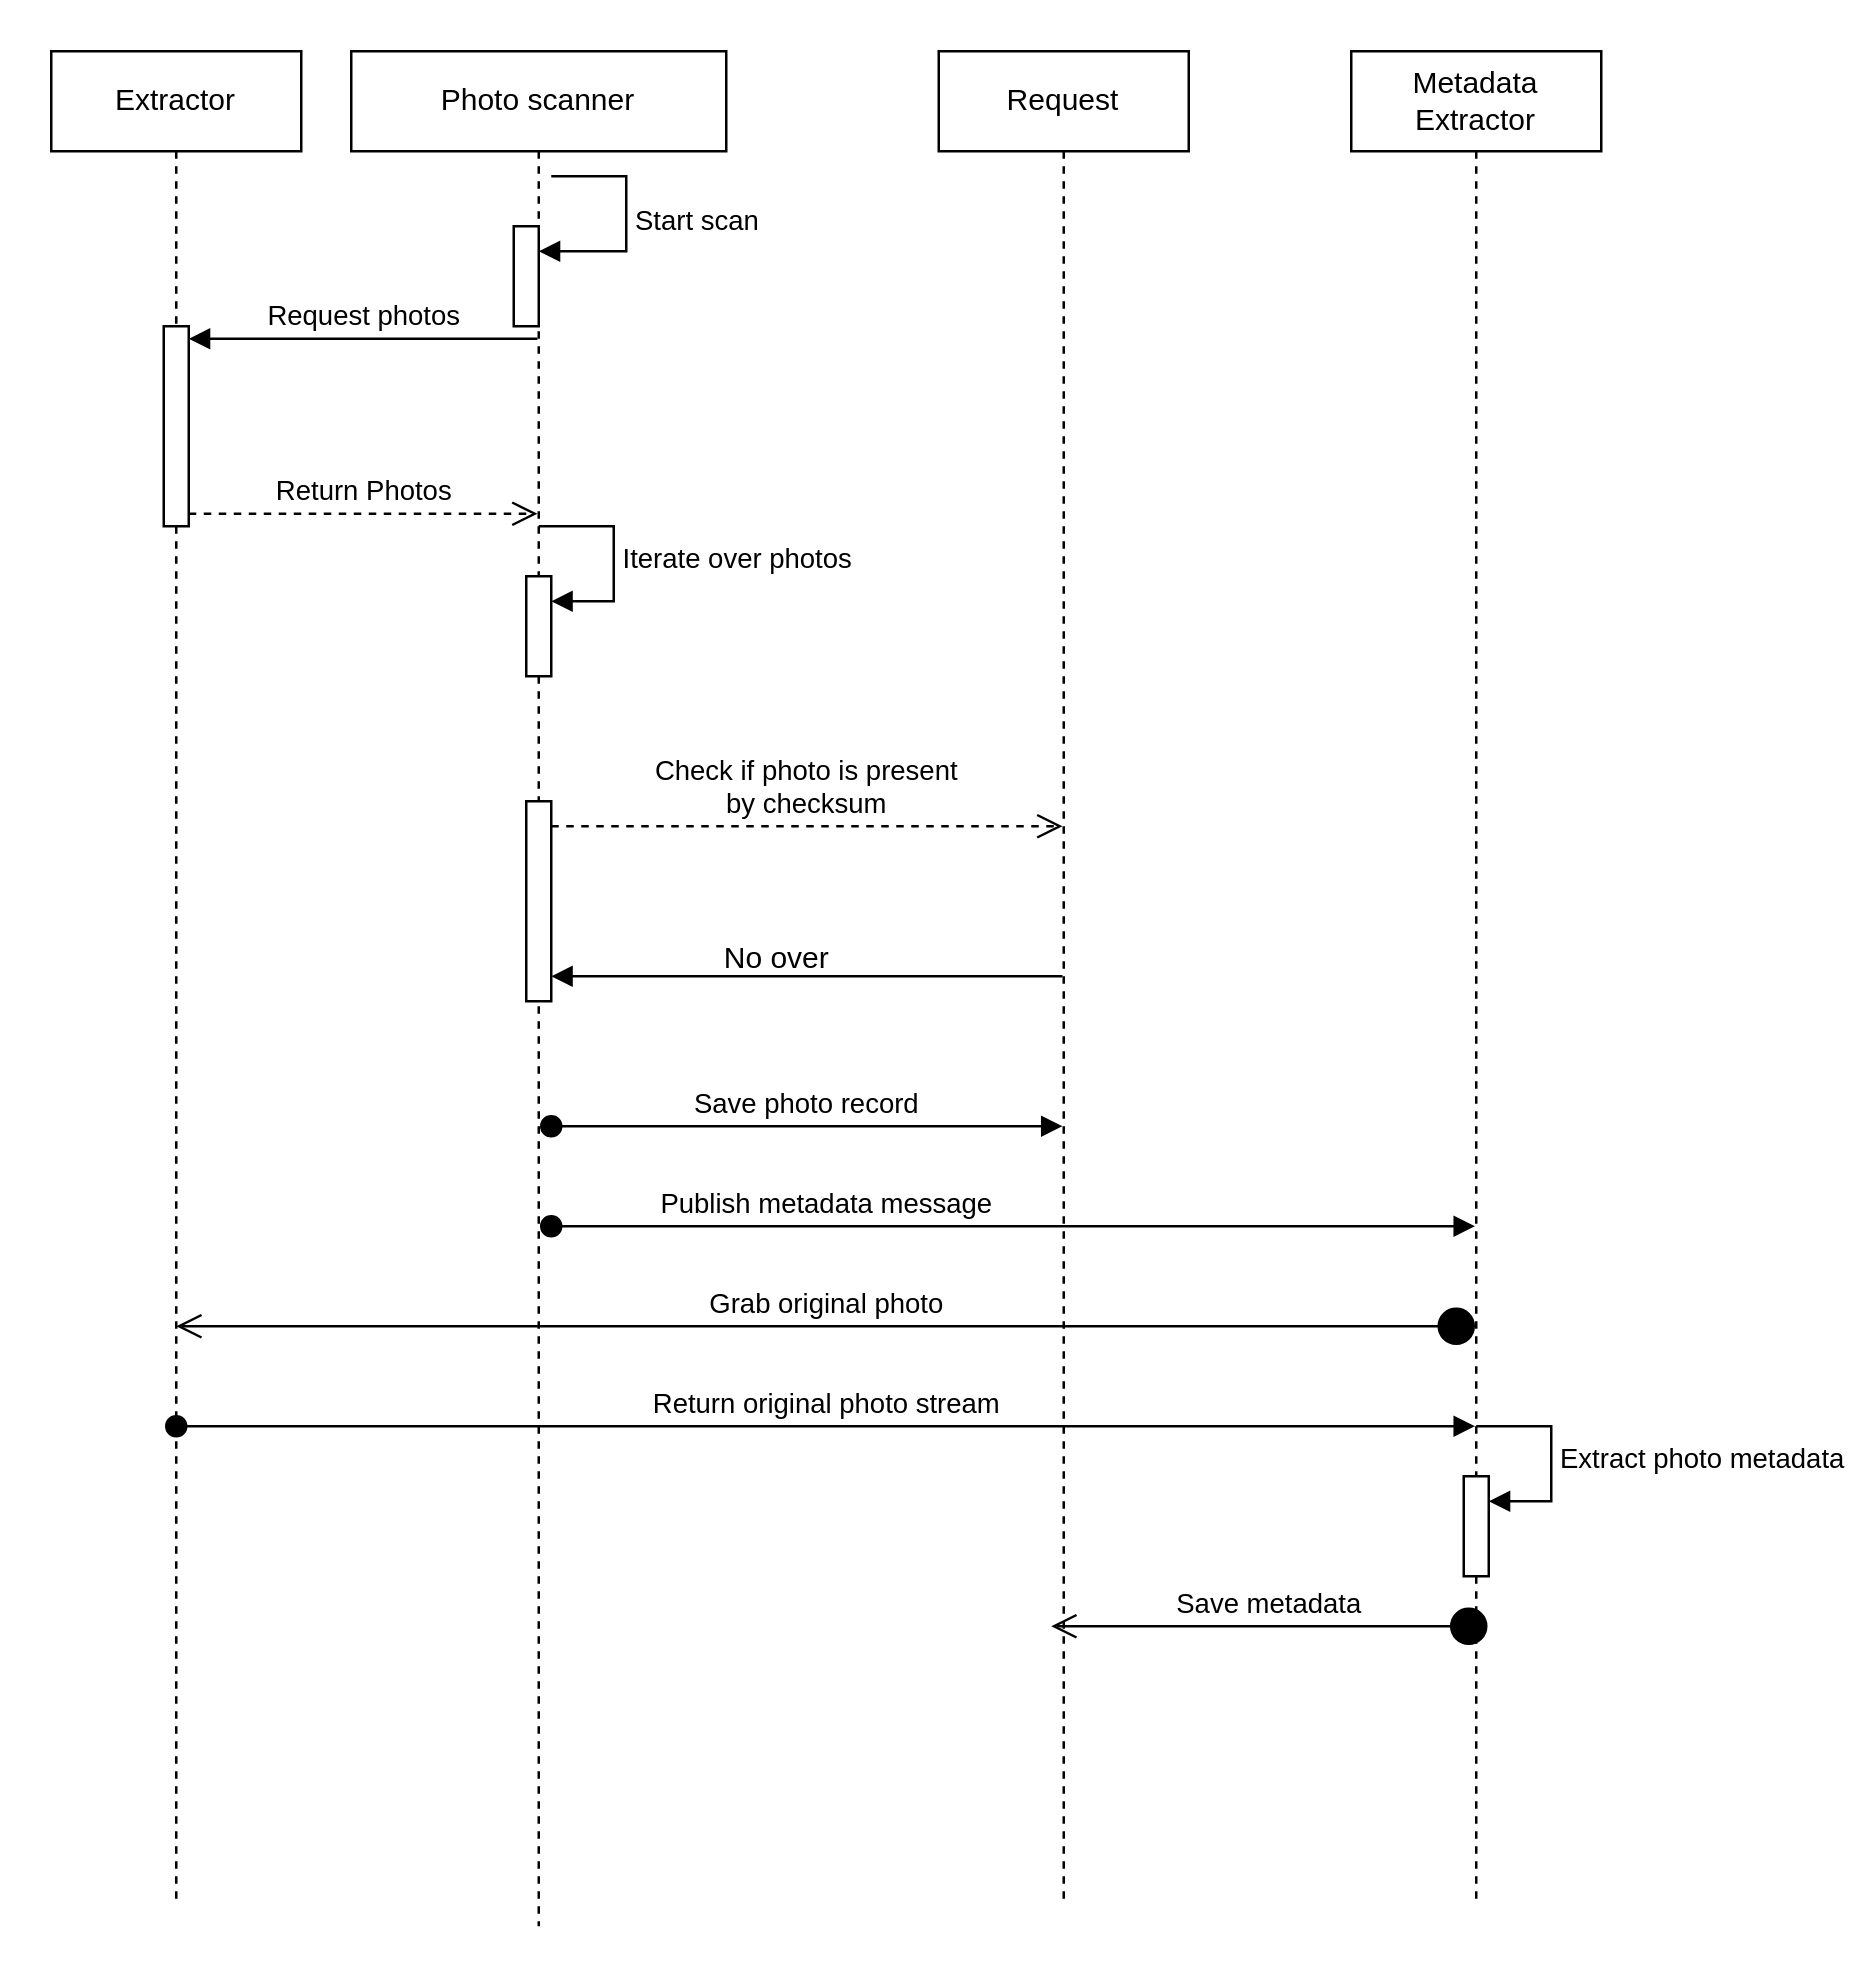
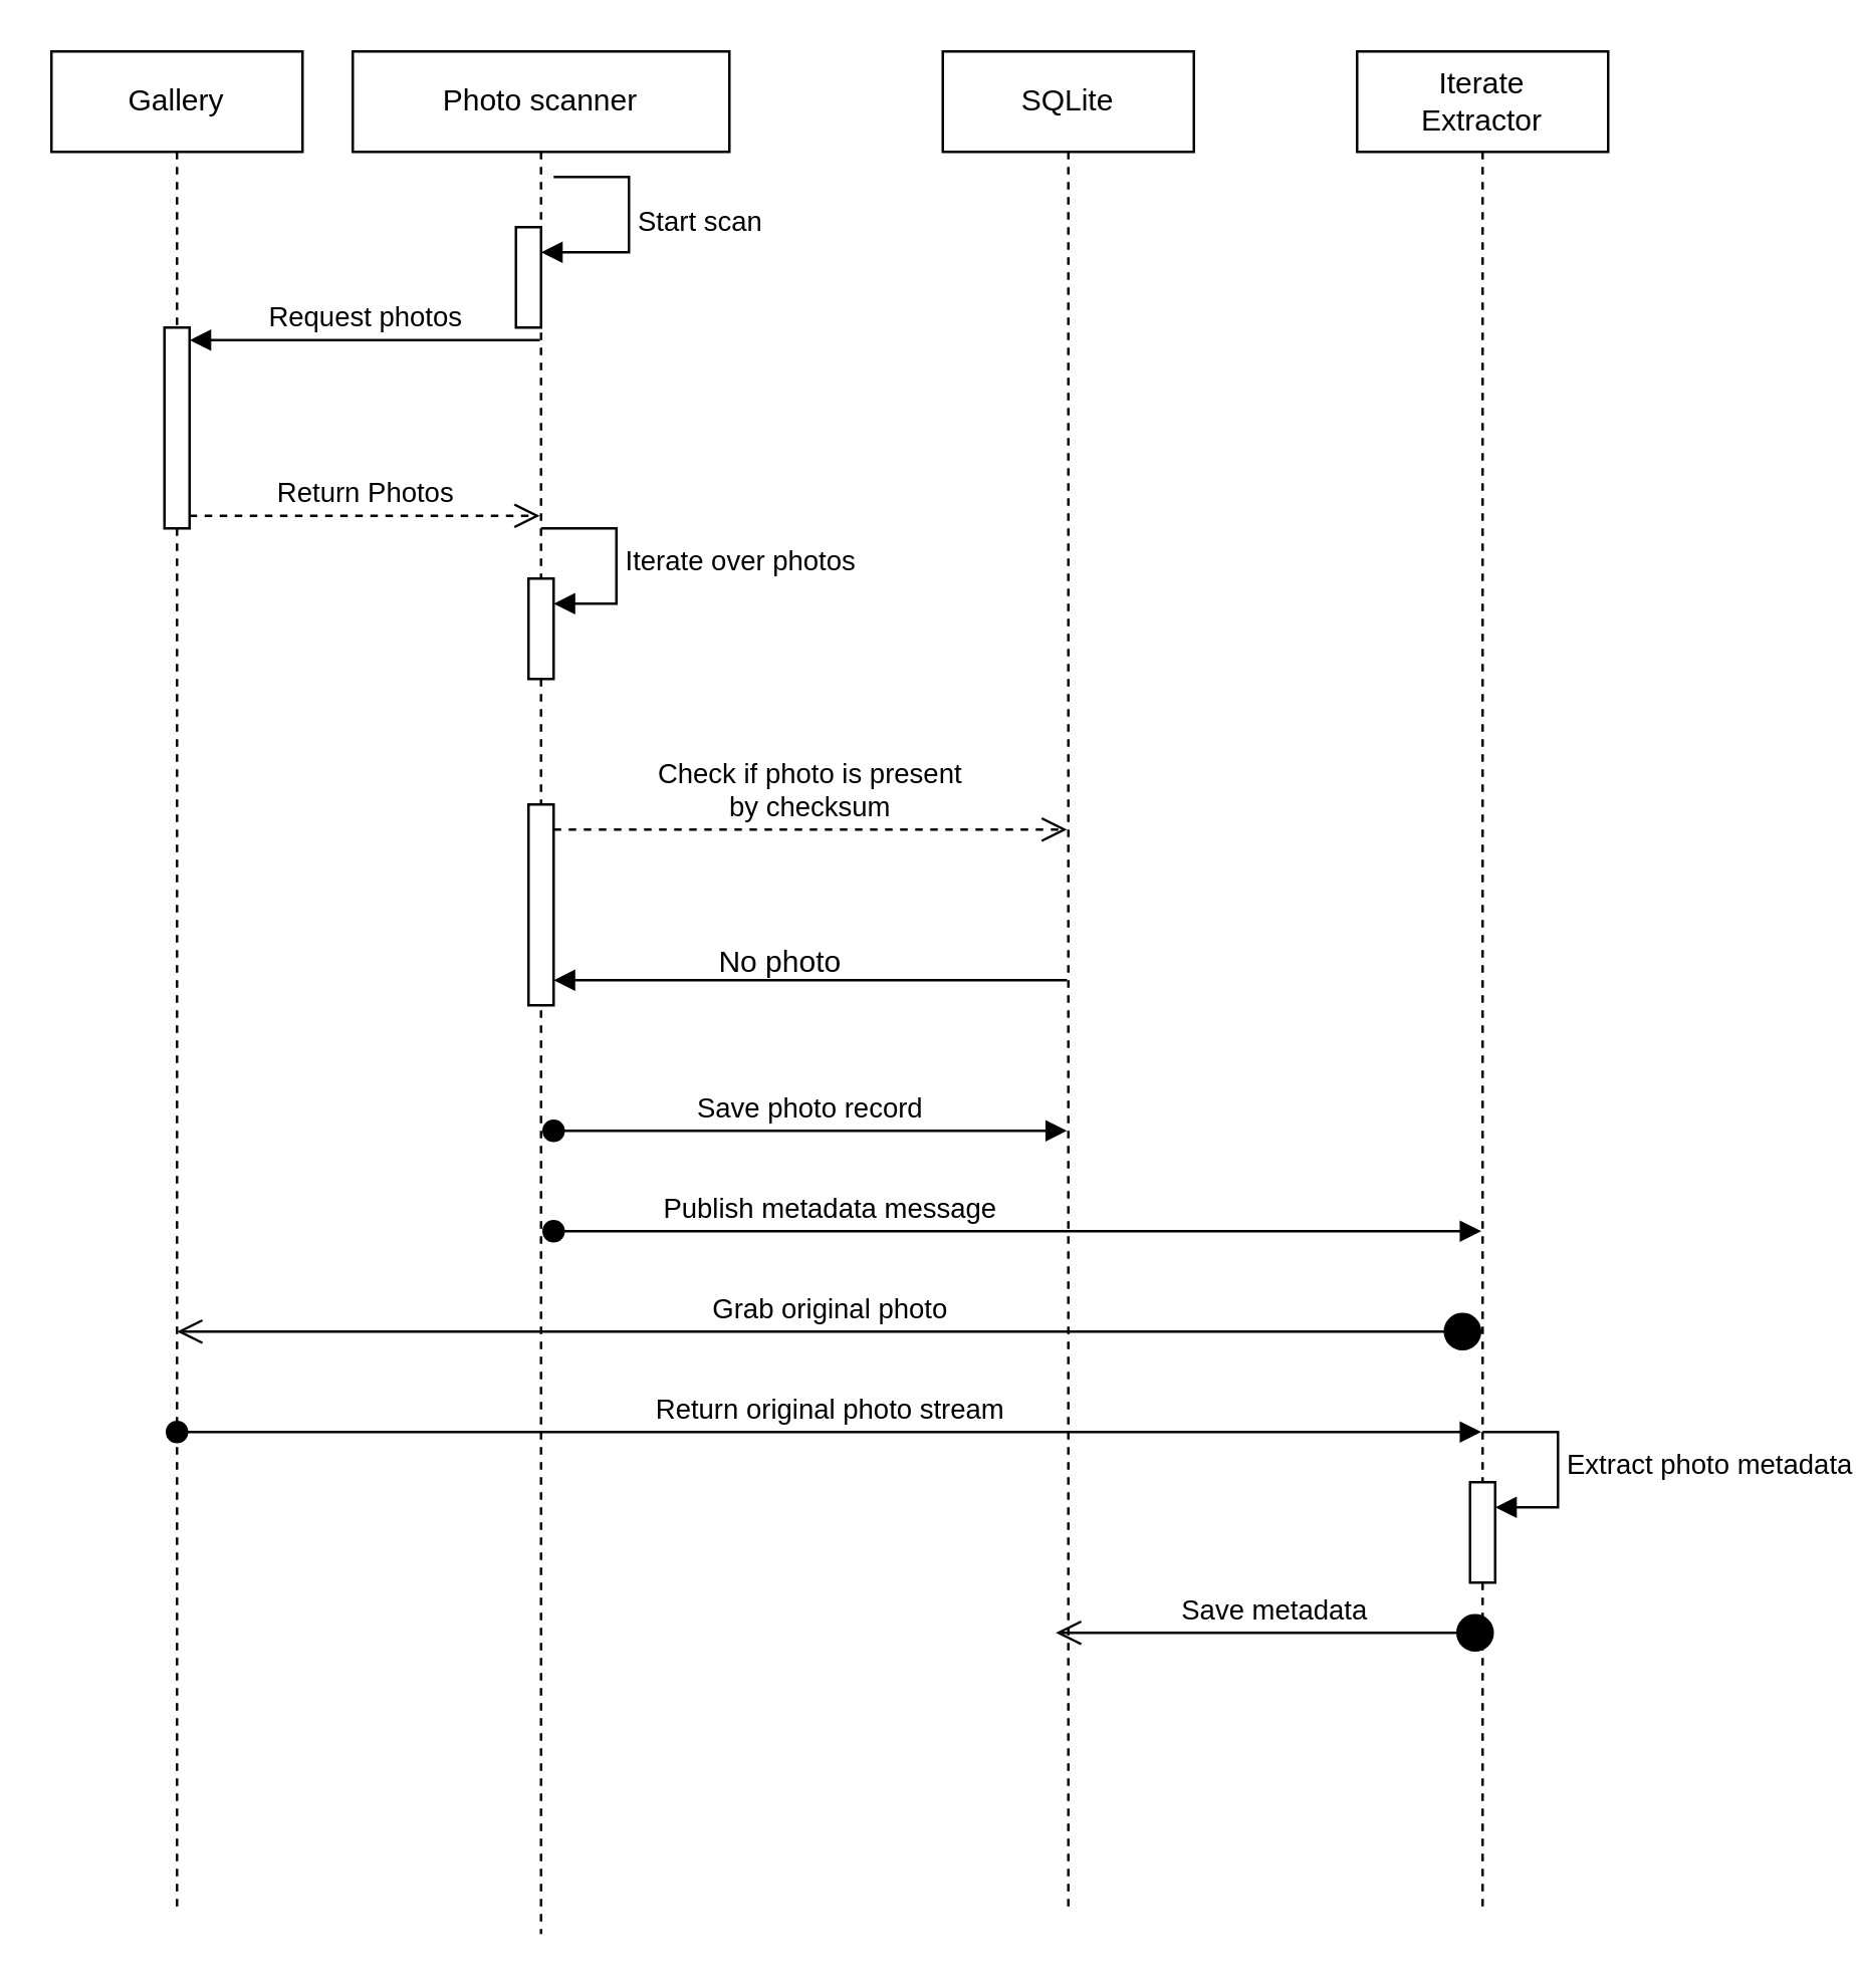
  <mxCell id="0" />
  <mxCell id="1" parent="0" />
- <mxCell id="2" value="Extractor" style="shape=umlLifeline;perimeter=lifelinePerimeter;whiteSpace=wrap;html=1;container=1;dropTarget=0;collapsible=0;recursiveResize=0;outlineConnect=0;portConstraint=eastwest;newEdgeStyle={&quot;curved&quot;:0,&quot;rounded&quot;:0};" vertex="1" parent="1"><mxGeometry x="20" y="20" width="100" height="740" as="geometry" /></mxCell>
+ <mxCell id="2" value="Gallery" style="shape=umlLifeline;perimeter=lifelinePerimeter;whiteSpace=wrap;html=1;container=1;dropTarget=0;collapsible=0;recursiveResize=0;outlineConnect=0;portConstraint=eastwest;newEdgeStyle={&quot;curved&quot;:0,&quot;rounded&quot;:0};" vertex="1" parent="1"><mxGeometry x="20" y="20" width="100" height="740" as="geometry" /></mxCell>
  <mxCell id="3" value="" style="html=1;points=[[0,0,0,0,5],[0,1,0,0,-5],[1,0,0,0,5],[1,1,0,0,-5]];perimeter=orthogonalPerimeter;outlineConnect=0;targetShapes=umlLifeline;portConstraint=eastwest;newEdgeStyle={&quot;curved&quot;:0,&quot;rounded&quot;:0};" vertex="1" parent="2"><mxGeometry x="45" y="110" width="10" height="80" as="geometry" /></mxCell>
  <mxCell id="4" value="Photo scanner" style="shape=umlLifeline;perimeter=lifelinePerimeter;whiteSpace=wrap;html=1;container=1;dropTarget=0;collapsible=0;recursiveResize=0;outlineConnect=0;portConstraint=eastwest;newEdgeStyle={&quot;curved&quot;:0,&quot;rounded&quot;:0};" vertex="1" parent="1"><mxGeometry x="140" y="20" width="150" height="750" as="geometry" /></mxCell>
  <mxCell id="5" value="" style="html=1;points=[[0,0,0,0,5],[0,1,0,0,-5],[1,0,0,0,5],[1,1,0,0,-5]];perimeter=orthogonalPerimeter;outlineConnect=0;targetShapes=umlLifeline;portConstraint=eastwest;newEdgeStyle={&quot;curved&quot;:0,&quot;rounded&quot;:0};" vertex="1" parent="4"><mxGeometry x="65" y="70" width="10" height="40" as="geometry" /></mxCell>
  <mxCell id="6" value="Start scan" style="html=1;align=left;spacingLeft=2;endArrow=block;rounded=0;edgeStyle=orthogonalEdgeStyle;curved=0;rounded=0;" edge="1" target="5" parent="4"><mxGeometry relative="1" as="geometry"><mxPoint x="80" y="50" as="sourcePoint" /><Array as="points"><mxPoint x="110" y="80" /></Array></mxGeometry></mxCell>
  <mxCell id="7" value="" style="html=1;points=[[0,0,0,0,5],[0,1,0,0,-5],[1,0,0,0,5],[1,1,0,0,-5]];perimeter=orthogonalPerimeter;outlineConnect=0;targetShapes=umlLifeline;portConstraint=eastwest;newEdgeStyle={&quot;curved&quot;:0,&quot;rounded&quot;:0};" vertex="1" parent="4"><mxGeometry x="70" y="210" width="10" height="40" as="geometry" /></mxCell>
  <mxCell id="8" value="Iterate over photos" style="html=1;align=left;spacingLeft=2;endArrow=block;rounded=0;edgeStyle=orthogonalEdgeStyle;curved=0;rounded=0;" edge="1" target="7" parent="4"><mxGeometry relative="1" as="geometry"><mxPoint x="75" y="190" as="sourcePoint" /><Array as="points"><mxPoint x="105" y="220" /></Array></mxGeometry></mxCell>
  <mxCell id="9" value="" style="html=1;points=[[0,0,0,0,5],[0,1,0,0,-5],[1,0,0,0,5],[1,1,0,0,-5]];perimeter=orthogonalPerimeter;outlineConnect=0;targetShapes=umlLifeline;portConstraint=eastwest;newEdgeStyle={&quot;curved&quot;:0,&quot;rounded&quot;:0};" vertex="1" parent="4"><mxGeometry x="70" y="300" width="10" height="80" as="geometry" /></mxCell>
- <mxCell id="10" value="&lt;div&gt;Metadata &lt;br&gt;&lt;/div&gt;&lt;div&gt;Extractor&lt;/div&gt;" style="shape=umlLifeline;perimeter=lifelinePerimeter;whiteSpace=wrap;html=1;container=1;dropTarget=0;collapsible=0;recursiveResize=0;outlineConnect=0;portConstraint=eastwest;newEdgeStyle={&quot;curved&quot;:0,&quot;rounded&quot;:0};" vertex="1" parent="1"><mxGeometry x="540" y="20" width="100" height="740" as="geometry" /></mxCell>
+ <mxCell id="10" value="&lt;div&gt;Iterate &lt;br&gt;&lt;/div&gt;&lt;div&gt;Extractor&lt;/div&gt;" style="shape=umlLifeline;perimeter=lifelinePerimeter;whiteSpace=wrap;html=1;container=1;dropTarget=0;collapsible=0;recursiveResize=0;outlineConnect=0;portConstraint=eastwest;newEdgeStyle={&quot;curved&quot;:0,&quot;rounded&quot;:0};" vertex="1" parent="1"><mxGeometry x="540" y="20" width="100" height="740" as="geometry" /></mxCell>
  <mxCell id="11" value="" style="html=1;points=[[0,0,0,0,5],[0,1,0,0,-5],[1,0,0,0,5],[1,1,0,0,-5]];perimeter=orthogonalPerimeter;outlineConnect=0;targetShapes=umlLifeline;portConstraint=eastwest;newEdgeStyle={&quot;curved&quot;:0,&quot;rounded&quot;:0};" vertex="1" parent="10"><mxGeometry x="45" y="570" width="10" height="40" as="geometry" /></mxCell>
  <mxCell id="12" value="Extract photo metadata" style="html=1;align=left;spacingLeft=2;endArrow=block;rounded=0;edgeStyle=orthogonalEdgeStyle;curved=0;rounded=0;" edge="1" target="11" parent="10"><mxGeometry relative="1" as="geometry"><mxPoint x="50" y="550" as="sourcePoint" /><Array as="points"><mxPoint x="80" y="580" /></Array></mxGeometry></mxCell>
- <mxCell id="13" value="&lt;div&gt;Request&lt;/div&gt;" style="shape=umlLifeline;perimeter=lifelinePerimeter;whiteSpace=wrap;html=1;container=1;dropTarget=0;collapsible=0;recursiveResize=0;outlineConnect=0;portConstraint=eastwest;newEdgeStyle={&quot;curved&quot;:0,&quot;rounded&quot;:0};" vertex="1" parent="1"><mxGeometry x="375" y="20" width="100" height="740" as="geometry" /></mxCell>
+ <mxCell id="13" value="&lt;div&gt;SQLite&lt;/div&gt;" style="shape=umlLifeline;perimeter=lifelinePerimeter;whiteSpace=wrap;html=1;container=1;dropTarget=0;collapsible=0;recursiveResize=0;outlineConnect=0;portConstraint=eastwest;newEdgeStyle={&quot;curved&quot;:0,&quot;rounded&quot;:0};" vertex="1" parent="1"><mxGeometry x="375" y="20" width="100" height="740" as="geometry" /></mxCell>
  <mxCell id="14" value="" style="html=1;verticalAlign=bottom;endArrow=block;curved=0;rounded=0;entryX=1;entryY=0;entryDx=0;entryDy=5;" edge="1" parent="1"><mxGeometry relative="1" as="geometry"><mxPoint x="424.5" y="390" as="sourcePoint" /><mxPoint x="220" y="390" as="targetPoint" /></mxGeometry></mxCell>
  <mxCell id="15" value="&lt;div&gt;Check if photo is present&lt;/div&gt;&lt;div&gt;by checksum&lt;/div&gt;" style="html=1;verticalAlign=bottom;endArrow=open;dashed=1;endSize=8;curved=0;rounded=0;exitX=1;exitY=1;exitDx=0;exitDy=-5;" edge="1" parent="1"><mxGeometry relative="1" as="geometry"><mxPoint x="424.5" y="330" as="targetPoint" /><mxPoint x="220" y="330" as="sourcePoint" /></mxGeometry></mxCell>
- <mxCell id="16" value="No over" style="text;html=1;align=center;verticalAlign=middle;resizable=0;points=[];autosize=1;strokeColor=none;fillColor=none;" vertex="1" parent="1"><mxGeometry x="275" y="368" width="70" height="30" as="geometry" /></mxCell>
+ <mxCell id="16" value="No photo" style="text;html=1;align=center;verticalAlign=middle;resizable=0;points=[];autosize=1;strokeColor=none;fillColor=none;" vertex="1" parent="1"><mxGeometry x="275" y="368" width="70" height="30" as="geometry" /></mxCell>
  <mxCell id="17" value="Save photo record" style="html=1;verticalAlign=bottom;startArrow=oval;startFill=1;endArrow=block;startSize=8;curved=0;rounded=0;" edge="1" parent="1" target="13"><mxGeometry width="60" relative="1" as="geometry"><mxPoint x="220" y="450" as="sourcePoint" /><mxPoint x="280" y="450" as="targetPoint" /></mxGeometry></mxCell>
  <mxCell id="18" value="Publish metadata message" style="html=1;verticalAlign=bottom;startArrow=oval;startFill=1;endArrow=block;startSize=8;curved=0;rounded=0;" edge="1" parent="1" target="10"><mxGeometry x="-0.405" width="60" relative="1" as="geometry"><mxPoint x="220" y="490" as="sourcePoint" /><mxPoint x="280" y="490" as="targetPoint" /><mxPoint as="offset" /></mxGeometry></mxCell>
  <mxCell id="19" value="Save metadata" style="html=1;verticalAlign=bottom;startArrow=circle;startFill=1;endArrow=open;startSize=6;endSize=8;curved=0;rounded=0;" edge="1" parent="1"><mxGeometry width="80" relative="1" as="geometry"><mxPoint x="595" y="650" as="sourcePoint" /><mxPoint x="420" y="650" as="targetPoint" /></mxGeometry></mxCell>
  <mxCell id="20" value="Grab original photo" style="html=1;verticalAlign=bottom;startArrow=circle;startFill=1;endArrow=open;startSize=6;endSize=8;curved=0;rounded=0;" edge="1" parent="1"><mxGeometry width="80" relative="1" as="geometry"><mxPoint x="590" y="530" as="sourcePoint" /><mxPoint x="70" y="530" as="targetPoint" /></mxGeometry></mxCell>
  <mxCell id="21" value="Return original photo stream" style="html=1;verticalAlign=bottom;startArrow=oval;startFill=1;endArrow=block;startSize=8;curved=0;rounded=0;" edge="1" parent="1" target="10"><mxGeometry width="60" relative="1" as="geometry"><mxPoint x="70" y="570" as="sourcePoint" /><mxPoint x="130" y="570" as="targetPoint" /></mxGeometry></mxCell>
  <mxCell id="22" value="Request photos" style="html=1;verticalAlign=bottom;endArrow=block;curved=0;rounded=0;entryX=1;entryY=0;entryDx=0;entryDy=5;" edge="1" target="3" parent="1" source="4"><mxGeometry relative="1" as="geometry"><mxPoint x="145" y="135" as="sourcePoint" /></mxGeometry></mxCell>
  <mxCell id="23" value="Return Photos" style="html=1;verticalAlign=bottom;endArrow=open;dashed=1;endSize=8;curved=0;rounded=0;exitX=1;exitY=1;exitDx=0;exitDy=-5;" edge="1" source="3" parent="1" target="4"><mxGeometry relative="1" as="geometry"><mxPoint x="145" y="205" as="targetPoint" /></mxGeometry></mxCell>
